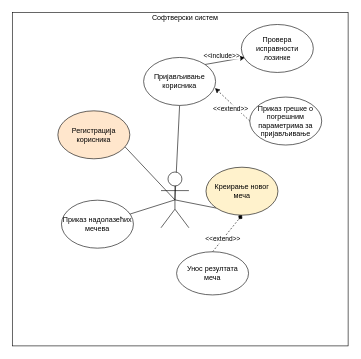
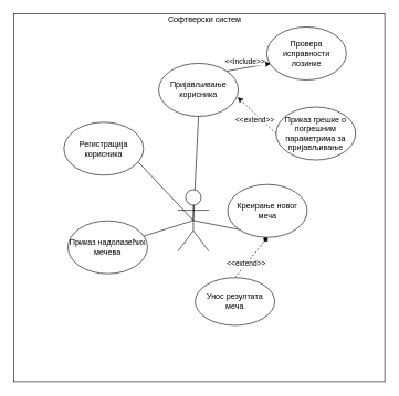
  <mxCell id="0" />
  <mxCell id="1" parent="0" />
  <mxCell id="2" style="edgeStyle=none;rounded=0;orthogonalLoop=1;jettySize=auto;html=1;exitX=0.5;exitY=0.5;exitDx=0;exitDy=0;exitPerimeter=0;entryX=0.933;entryY=0.75;entryDx=0;entryDy=0;entryPerimeter=0;endArrow=none;endFill=0;" edge="1" parent="1" source="6" target="7"><mxGeometry relative="1" as="geometry" /></mxCell>
  <mxCell id="3" style="edgeStyle=none;rounded=0;orthogonalLoop=1;jettySize=auto;html=1;exitX=0.5;exitY=0.5;exitDx=0;exitDy=0;exitPerimeter=0;entryX=0.5;entryY=1;entryDx=0;entryDy=0;endArrow=none;endFill=0;" edge="1" parent="1" source="6" target="10"><mxGeometry relative="1" as="geometry" /></mxCell>
  <mxCell id="4" style="edgeStyle=none;rounded=0;orthogonalLoop=1;jettySize=auto;html=1;exitX=0.5;exitY=0.5;exitDx=0;exitDy=0;exitPerimeter=0;endArrow=none;endFill=0;" edge="1" parent="1" source="6" target="12"><mxGeometry relative="1" as="geometry" /></mxCell>
  <mxCell id="5" style="edgeStyle=none;rounded=0;orthogonalLoop=1;jettySize=auto;html=1;exitX=0.5;exitY=0.5;exitDx=0;exitDy=0;exitPerimeter=0;endArrow=none;endFill=0;entryX=0;entryY=1;entryDx=0;entryDy=0;" edge="1" parent="1" source="6" target="11"><mxGeometry relative="1" as="geometry"><mxPoint x="429" y="236" as="targetPoint" /></mxGeometry></mxCell>
  <mxCell id="6" value="" style="shape=umlActor;verticalLabelPosition=bottom;verticalAlign=top;html=1;outlineConnect=0;" vertex="1" parent="1"><mxGeometry x="268" y="286" width="46.5" height="93" as="geometry" /></mxCell>
- <mxCell id="7" value="Регистрација&lt;br&gt;корисника" style="ellipse;whiteSpace=wrap;html=1;fillColor=#ffe6cc;" vertex="1" parent="1"><mxGeometry x="96" y="184" width="120" height="80" as="geometry" /></mxCell>
+ <mxCell id="7" value="Регистрација&lt;br&gt;корисника" style="ellipse;whiteSpace=wrap;html=1;" vertex="1" parent="1"><mxGeometry x="96" y="184" width="120" height="80" as="geometry" /></mxCell>
  <mxCell id="8" style="edgeStyle=none;rounded=0;orthogonalLoop=1;jettySize=auto;html=1;exitX=1;exitY=0;exitDx=0;exitDy=0;entryX=0.05;entryY=0.688;entryDx=0;entryDy=0;entryPerimeter=0;endArrow=classic;endFill=1;dashed=0;" edge="1" parent="1" source="10" target="16"><mxGeometry relative="1" as="geometry" /></mxCell>
  <mxCell id="9" value="&amp;lt;&amp;lt;include&amp;gt;&amp;gt;" style="edgeLabel;html=1;align=center;verticalAlign=middle;resizable=0;points=[];" vertex="1" connectable="0" parent="8"><mxGeometry x="-0.53" y="-1" relative="1" as="geometry"><mxPoint x="11" y="-13" as="offset" /></mxGeometry></mxCell>
  <mxCell id="10" value="Пријављивање&lt;br&gt;корисника" style="ellipse;whiteSpace=wrap;html=1;" vertex="1" parent="1"><mxGeometry x="239" y="95" width="120" height="80" as="geometry" /></mxCell>
- <mxCell id="11" value="Креирање новог&lt;br&gt;меча" style="ellipse;whiteSpace=wrap;html=1;fillColor=#fff2cc;" vertex="1" parent="1"><mxGeometry x="343" y="278" width="120" height="80" as="geometry" /></mxCell>
+ <mxCell id="11" value="Креирање новог&lt;br&gt;меча" style="ellipse;whiteSpace=wrap;html=1;" vertex="1" parent="1"><mxGeometry x="343" y="278" width="120" height="80" as="geometry" /></mxCell>
  <mxCell id="12" value="Приказ надолазећих мечева" style="ellipse;whiteSpace=wrap;html=1;" vertex="1" parent="1"><mxGeometry x="102" y="333" width="120" height="80" as="geometry" /></mxCell>
  <mxCell id="13" style="rounded=0;orthogonalLoop=1;jettySize=auto;html=1;exitX=0.5;exitY=0;exitDx=0;exitDy=0;entryX=0.5;entryY=1;entryDx=0;entryDy=0;dashed=1;endArrow=diamond;" edge="1" parent="1" source="15" target="11"><mxGeometry relative="1" as="geometry" /></mxCell>
  <mxCell id="14" value="&amp;lt;&amp;lt;extend&amp;gt;&amp;gt;" style="edgeLabel;html=1;align=center;verticalAlign=middle;resizable=0;points=[];" vertex="1" connectable="0" parent="13"><mxGeometry x="-0.308" relative="1" as="geometry"><mxPoint as="offset" /></mxGeometry></mxCell>
  <mxCell id="15" value="Унос резултата&lt;br&gt;меча" style="ellipse;whiteSpace=wrap;html=1;" vertex="1" parent="1"><mxGeometry x="294" y="419" width="120" height="72" as="geometry" /></mxCell>
  <mxCell id="16" value="Провера исправности лозинке" style="ellipse;whiteSpace=wrap;html=1;" vertex="1" parent="1"><mxGeometry x="402" y="40" width="120" height="80" as="geometry" /></mxCell>
  <mxCell id="17" style="edgeStyle=none;rounded=0;orthogonalLoop=1;jettySize=auto;html=1;exitX=0;exitY=0.5;exitDx=0;exitDy=0;entryX=0.992;entryY=0.638;entryDx=0;entryDy=0;entryPerimeter=0;dashed=1;endArrow=classic;endFill=1;" edge="1" parent="1" source="19" target="10"><mxGeometry relative="1" as="geometry" /></mxCell>
  <mxCell id="18" value="&amp;lt;&amp;lt;extend&amp;gt;&amp;gt;" style="edgeLabel;html=1;align=center;verticalAlign=middle;resizable=0;points=[];" vertex="1" connectable="0" parent="17"><mxGeometry x="-0.368" relative="1" as="geometry"><mxPoint x="-14" y="-3" as="offset" /></mxGeometry></mxCell>
  <mxCell id="19" value="Приказ грешке о погрешним параметрима за пријављивање" style="ellipse;whiteSpace=wrap;html=1;" vertex="1" parent="1"><mxGeometry x="416" y="161" width="120" height="80" as="geometry" /></mxCell>
  <mxCell id="20" value="" style="rounded=0;whiteSpace=wrap;html=1;fillColor=none;" vertex="1" parent="1"><mxGeometry x="20" y="20" width="560" height="556" as="geometry" /></mxCell>
  <mxCell id="21" value="Софтверски систем" style="text;html=1;align=center;verticalAlign=middle;resizable=0;points=[];autosize=1;strokeColor=none;" vertex="1" parent="1"><mxGeometry x="248" y="20" width="120" height="18" as="geometry" /></mxCell>
